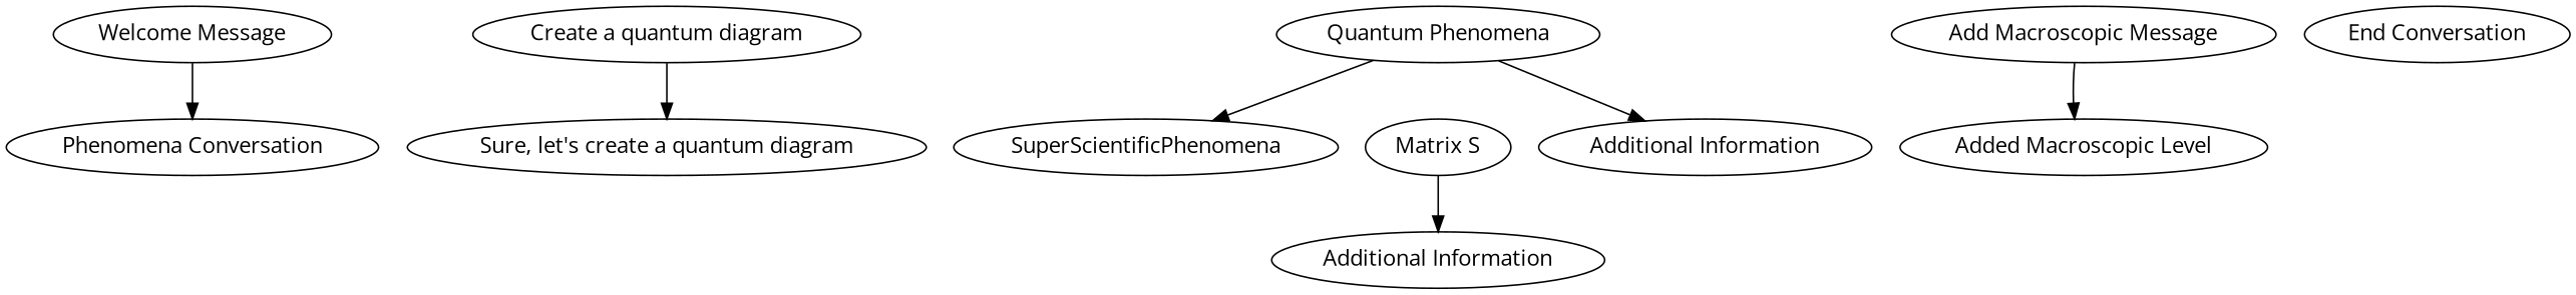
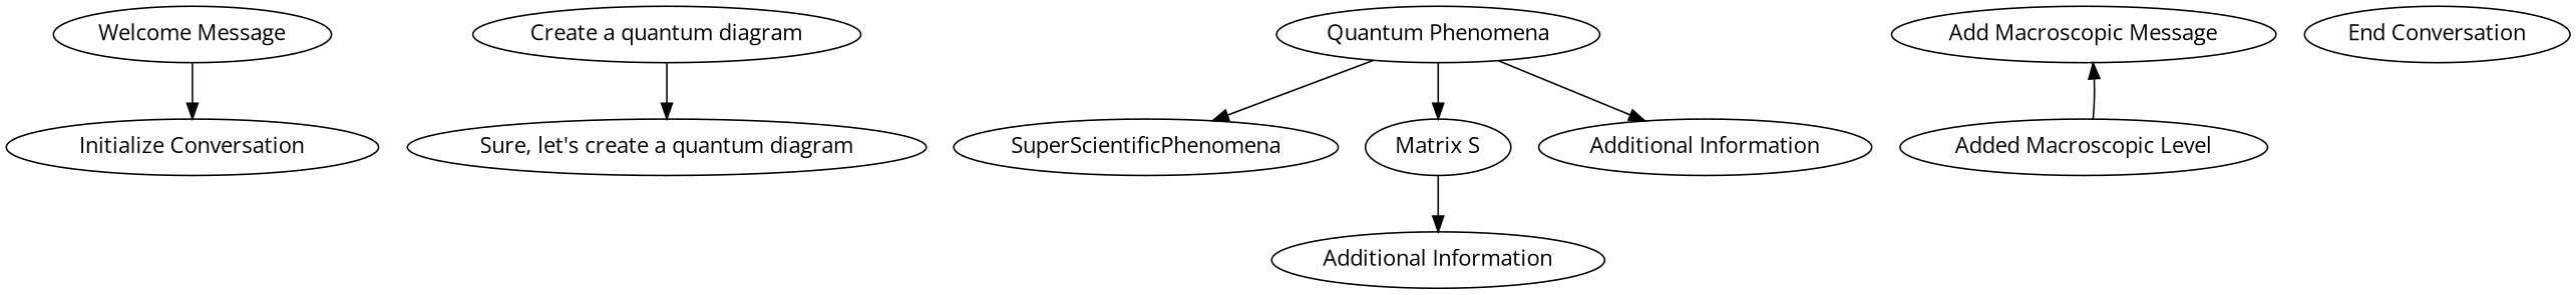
  digraph {
    fontname="Open Sans"
    rankdir=TB
    node [fontname="Open Sans"]
    edge [fontname="Open Sans"]
-   n1 [label="Phenomena Conversation"]
+   n1 [label="Initialize Conversation"]
    n2 [label="Welcome Message"]
    n3 [label="Create a quantum diagram"]
    n4 [label="Sure, let's create a quantum diagram"]
    n5 [label="Quantum Phenomena"]
    n6 [label=SuperScientificPhenomena]
    n7 [label="Matrix S"]
    n8 [label="Additional Information"]
    n9 [label="Add Macroscopic Message"]
    n10 [label="Added Macroscopic Level"]
    n11 [label="Additional Information"]
    n12 [label="End Conversation"]
    n2 -> n1
    n3 -> n4
    n5 -> n6
+   n5 -> n7
    n5 -> n8
    n7 -> n11
-   n9 -> n10
+   n10 -> n9
  }
